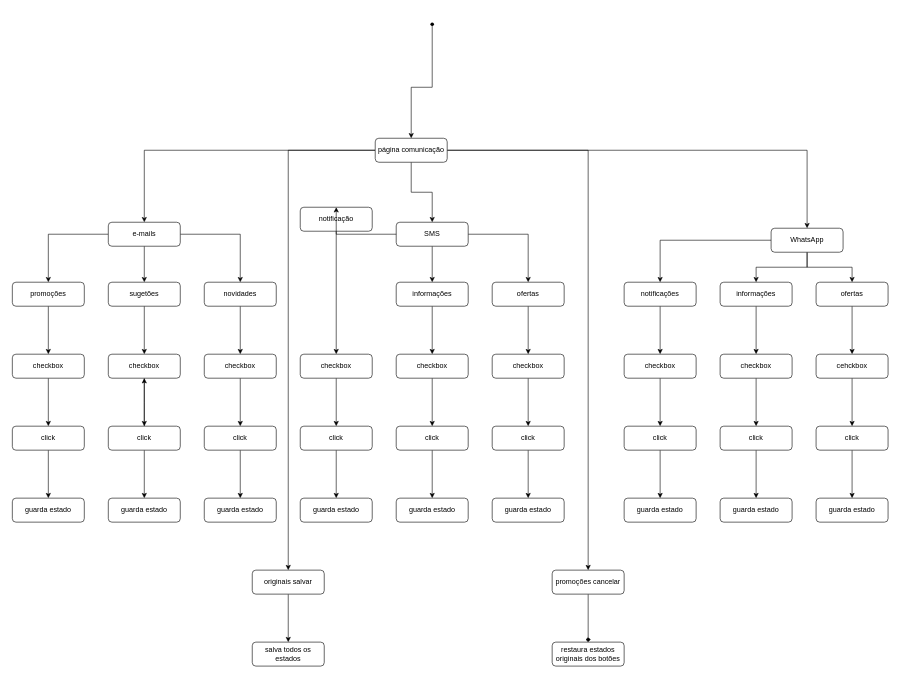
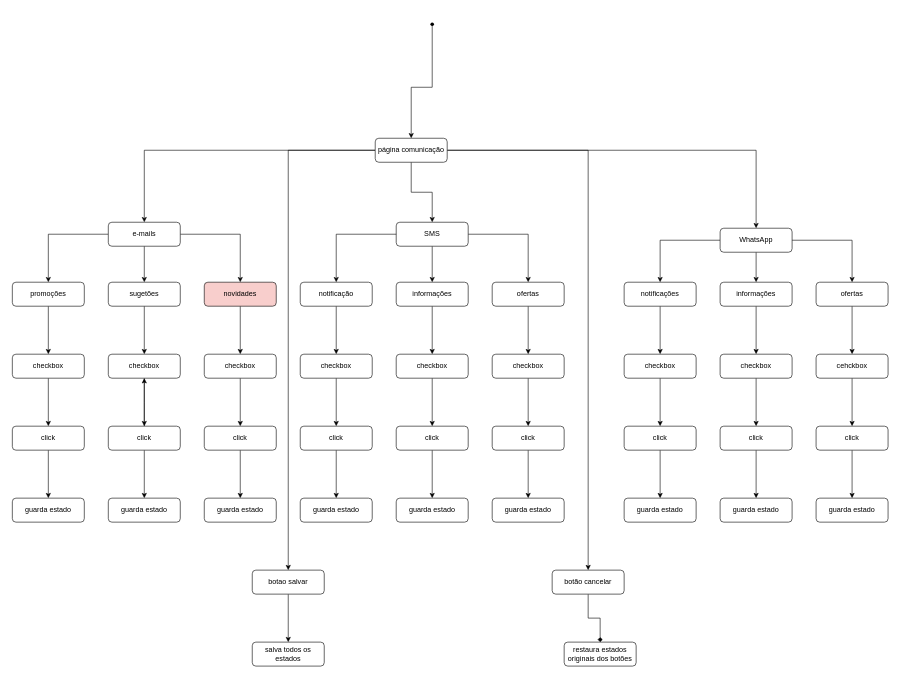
  <mxCell id="0" />
  <mxCell id="1" parent="0" />
  <mxCell id="2" value="" style="edgeStyle=orthogonalEdgeStyle;rounded=0;orthogonalLoop=1;jettySize=auto;html=1;" edge="1" parent="1" source="7" target="13"><mxGeometry relative="1" as="geometry" /></mxCell>
  <mxCell id="3" value="" style="edgeStyle=orthogonalEdgeStyle;rounded=0;orthogonalLoop=1;jettySize=auto;html=1;" edge="1" parent="1" source="7" target="16"><mxGeometry relative="1" as="geometry" /></mxCell>
  <mxCell id="4" value="" style="edgeStyle=orthogonalEdgeStyle;rounded=0;orthogonalLoop=1;jettySize=auto;html=1;" edge="1" parent="1" source="7" target="20"><mxGeometry relative="1" as="geometry" /></mxCell>
  <mxCell id="5" value="" style="edgeStyle=orthogonalEdgeStyle;rounded=0;orthogonalLoop=1;jettySize=auto;html=1;" edge="1" parent="1" source="7" target="59"><mxGeometry relative="1" as="geometry" /></mxCell>
  <mxCell id="6" value="" style="edgeStyle=orthogonalEdgeStyle;rounded=0;orthogonalLoop=1;jettySize=auto;html=1;" edge="1" parent="1" source="7" target="61"><mxGeometry relative="1" as="geometry" /></mxCell>
  <mxCell id="7" value="página comunicação" style="rounded=1;whiteSpace=wrap;html=1;" vertex="1" parent="1"><mxGeometry x="625" y="230" width="120" height="40" as="geometry" /></mxCell>
  <mxCell id="8" value="" style="edgeStyle=orthogonalEdgeStyle;rounded=0;orthogonalLoop=1;jettySize=auto;html=1;" edge="1" parent="1" source="9" target="7"><mxGeometry relative="1" as="geometry" /></mxCell>
  <mxCell id="9" value="" style="shape=waypoint;sketch=0;fillStyle=solid;size=6;pointerEvents=1;points=[];fillColor=none;resizable=0;rotatable=0;perimeter=centerPerimeter;snapToPoint=1;" vertex="1" parent="1"><mxGeometry x="700" y="20" width="40" height="40" as="geometry" /></mxCell>
  <mxCell id="10" value="" style="edgeStyle=orthogonalEdgeStyle;rounded=0;orthogonalLoop=1;jettySize=auto;html=1;" edge="1" parent="1" source="13" target="22"><mxGeometry relative="1" as="geometry" /></mxCell>
  <mxCell id="11" value="" style="edgeStyle=orthogonalEdgeStyle;rounded=0;orthogonalLoop=1;jettySize=auto;html=1;" edge="1" parent="1" source="13" target="24"><mxGeometry relative="1" as="geometry" /></mxCell>
  <mxCell id="12" value="" style="edgeStyle=orthogonalEdgeStyle;rounded=0;orthogonalLoop=1;jettySize=auto;html=1;" edge="1" parent="1" source="13" target="26"><mxGeometry relative="1" as="geometry" /></mxCell>
  <mxCell id="13" value="e-mails" style="rounded=1;whiteSpace=wrap;html=1;" vertex="1" parent="1"><mxGeometry x="180" y="370" width="120" height="40" as="geometry" /></mxCell>
  <mxCell id="14" value="" style="edgeStyle=orthogonalEdgeStyle;rounded=0;orthogonalLoop=1;jettySize=auto;html=1;" edge="1" parent="1" source="16" target="30"><mxGeometry relative="1" as="geometry" /></mxCell>
  <mxCell id="15" style="edgeStyle=orthogonalEdgeStyle;rounded=0;orthogonalLoop=1;jettySize=auto;html=1;exitX=1;exitY=0.5;exitDx=0;exitDy=0;entryX=0.5;entryY=0;entryDx=0;entryDy=0;" edge="1" parent="1" source="16" target="32"><mxGeometry relative="1" as="geometry" /></mxCell>
  <mxCell id="16" value="SMS" style="rounded=1;whiteSpace=wrap;html=1;" vertex="1" parent="1"><mxGeometry x="660" y="370" width="120" height="40" as="geometry" /></mxCell>
  <mxCell id="17" value="" style="edgeStyle=orthogonalEdgeStyle;rounded=0;orthogonalLoop=1;jettySize=auto;html=1;" edge="1" parent="1" source="20" target="37"><mxGeometry relative="1" as="geometry" /></mxCell>
  <mxCell id="18" style="edgeStyle=orthogonalEdgeStyle;rounded=0;orthogonalLoop=1;jettySize=auto;html=1;entryX=0.5;entryY=0;entryDx=0;entryDy=0;" edge="1" parent="1" source="20" target="35"><mxGeometry relative="1" as="geometry" /></mxCell>
  <mxCell id="19" style="edgeStyle=orthogonalEdgeStyle;rounded=0;orthogonalLoop=1;jettySize=auto;html=1;entryX=0.5;entryY=0;entryDx=0;entryDy=0;" edge="1" parent="1" source="20" target="39"><mxGeometry relative="1" as="geometry" /></mxCell>
- <mxCell id="20" value="WhatsApp" style="rounded=1;whiteSpace=wrap;html=1;" vertex="1" parent="1"><mxGeometry x="1285" y="380" width="120" height="40" as="geometry" /></mxCell>
+ <mxCell id="20" value="WhatsApp" style="rounded=1;whiteSpace=wrap;html=1;" vertex="1" parent="1"><mxGeometry x="1200" y="380" width="120" height="40" as="geometry" /></mxCell>
  <mxCell id="21" value="" style="edgeStyle=orthogonalEdgeStyle;rounded=0;orthogonalLoop=1;jettySize=auto;html=1;" edge="1" parent="1" source="22" target="41"><mxGeometry relative="1" as="geometry" /></mxCell>
  <mxCell id="22" value="promoções" style="rounded=1;whiteSpace=wrap;html=1;" vertex="1" parent="1"><mxGeometry x="20" y="470" width="120" height="40" as="geometry" /></mxCell>
  <mxCell id="23" value="" style="edgeStyle=orthogonalEdgeStyle;rounded=0;orthogonalLoop=1;jettySize=auto;html=1;" edge="1" parent="1" source="24" target="43"><mxGeometry relative="1" as="geometry" /></mxCell>
  <mxCell id="24" value="sugetões" style="rounded=1;whiteSpace=wrap;html=1;" vertex="1" parent="1"><mxGeometry x="180" y="470" width="120" height="40" as="geometry" /></mxCell>
  <mxCell id="25" value="" style="edgeStyle=orthogonalEdgeStyle;rounded=0;orthogonalLoop=1;jettySize=auto;html=1;" edge="1" parent="1" source="26" target="45"><mxGeometry relative="1" as="geometry" /></mxCell>
- <mxCell id="26" value="novidades" style="rounded=1;whiteSpace=wrap;html=1;" vertex="1" parent="1"><mxGeometry x="340" y="470" width="120" height="40" as="geometry" /></mxCell>
+ <mxCell id="26" value="novidades" style="rounded=1;whiteSpace=wrap;html=1;fillColor=#f8cecc;" vertex="1" parent="1"><mxGeometry x="340" y="470" width="120" height="40" as="geometry" /></mxCell>
  <mxCell id="27" value="" style="edgeStyle=orthogonalEdgeStyle;rounded=0;orthogonalLoop=1;jettySize=auto;html=1;" edge="1" parent="1" source="28" target="47"><mxGeometry relative="1" as="geometry" /></mxCell>
- <mxCell id="28" value="notificação" style="rounded=1;whiteSpace=wrap;html=1;" vertex="1" parent="1"><mxGeometry x="500" y="345" width="120" height="40" as="geometry" /></mxCell>
+ <mxCell id="28" value="notificação" style="rounded=1;whiteSpace=wrap;html=1;" vertex="1" parent="1"><mxGeometry x="500" y="470" width="120" height="40" as="geometry" /></mxCell>
  <mxCell id="29" value="" style="edgeStyle=orthogonalEdgeStyle;rounded=0;orthogonalLoop=1;jettySize=auto;html=1;" edge="1" parent="1" source="30" target="49"><mxGeometry relative="1" as="geometry" /></mxCell>
  <mxCell id="30" value="informações" style="rounded=1;whiteSpace=wrap;html=1;" vertex="1" parent="1"><mxGeometry x="660" y="470" width="120" height="40" as="geometry" /></mxCell>
  <mxCell id="31" value="" style="edgeStyle=orthogonalEdgeStyle;rounded=0;orthogonalLoop=1;jettySize=auto;html=1;" edge="1" parent="1" source="32" target="51"><mxGeometry relative="1" as="geometry" /></mxCell>
  <mxCell id="32" value="ofertas" style="rounded=1;whiteSpace=wrap;html=1;" vertex="1" parent="1"><mxGeometry x="820" y="470" width="120" height="40" as="geometry" /></mxCell>
  <mxCell id="33" style="edgeStyle=orthogonalEdgeStyle;rounded=0;orthogonalLoop=1;jettySize=auto;html=1;exitX=0;exitY=0.5;exitDx=0;exitDy=0;entryX=0.5;entryY=0;entryDx=0;entryDy=0;" edge="1" parent="1" source="16" target="28"><mxGeometry relative="1" as="geometry"><Array as="points"><mxPoint x="560" y="390" /></Array></mxGeometry></mxCell>
  <mxCell id="34" value="" style="edgeStyle=orthogonalEdgeStyle;rounded=0;orthogonalLoop=1;jettySize=auto;html=1;" edge="1" parent="1" source="35" target="53"><mxGeometry relative="1" as="geometry" /></mxCell>
  <mxCell id="35" value="notificações" style="rounded=1;whiteSpace=wrap;html=1;" vertex="1" parent="1"><mxGeometry x="1040" y="470" width="120" height="40" as="geometry" /></mxCell>
  <mxCell id="36" value="" style="edgeStyle=orthogonalEdgeStyle;rounded=0;orthogonalLoop=1;jettySize=auto;html=1;" edge="1" parent="1" source="37" target="55"><mxGeometry relative="1" as="geometry" /></mxCell>
  <mxCell id="37" value="informações" style="rounded=1;whiteSpace=wrap;html=1;" vertex="1" parent="1"><mxGeometry x="1200" y="470" width="120" height="40" as="geometry" /></mxCell>
  <mxCell id="38" value="" style="edgeStyle=orthogonalEdgeStyle;rounded=0;orthogonalLoop=1;jettySize=auto;html=1;" edge="1" parent="1" source="39" target="57"><mxGeometry relative="1" as="geometry" /></mxCell>
  <mxCell id="39" value="ofertas" style="rounded=1;whiteSpace=wrap;html=1;" vertex="1" parent="1"><mxGeometry x="1360" y="470" width="120" height="40" as="geometry" /></mxCell>
  <mxCell id="40" value="" style="edgeStyle=orthogonalEdgeStyle;rounded=0;orthogonalLoop=1;jettySize=auto;html=1;" edge="1" parent="1" source="41" target="63"><mxGeometry relative="1" as="geometry" /></mxCell>
  <mxCell id="41" value="checkbox" style="rounded=1;whiteSpace=wrap;html=1;" vertex="1" parent="1"><mxGeometry x="20" y="590" width="120" height="40" as="geometry" /></mxCell>
  <mxCell id="42" value="" style="edgeStyle=orthogonalEdgeStyle;rounded=0;orthogonalLoop=1;jettySize=auto;html=1;" edge="1" parent="1" source="43"><mxGeometry relative="1" as="geometry"><mxPoint x="240" y="710" as="targetPoint" /></mxGeometry></mxCell>
  <mxCell id="43" value="checkbox" style="rounded=1;whiteSpace=wrap;html=1;" vertex="1" parent="1"><mxGeometry x="180" y="590" width="120" height="40" as="geometry" /></mxCell>
  <mxCell id="44" value="" style="edgeStyle=orthogonalEdgeStyle;rounded=0;orthogonalLoop=1;jettySize=auto;html=1;" edge="1" parent="1" source="45" target="70"><mxGeometry relative="1" as="geometry" /></mxCell>
  <mxCell id="45" value="checkbox" style="rounded=1;whiteSpace=wrap;html=1;" vertex="1" parent="1"><mxGeometry x="340" y="590" width="120" height="40" as="geometry" /></mxCell>
  <mxCell id="46" value="" style="edgeStyle=orthogonalEdgeStyle;rounded=0;orthogonalLoop=1;jettySize=auto;html=1;" edge="1" parent="1" source="47" target="73"><mxGeometry relative="1" as="geometry" /></mxCell>
  <mxCell id="47" value="checkbox" style="rounded=1;whiteSpace=wrap;html=1;" vertex="1" parent="1"><mxGeometry x="500" y="590" width="120" height="40" as="geometry" /></mxCell>
  <mxCell id="48" value="" style="edgeStyle=orthogonalEdgeStyle;rounded=0;orthogonalLoop=1;jettySize=auto;html=1;" edge="1" parent="1" source="49" target="76"><mxGeometry relative="1" as="geometry" /></mxCell>
  <mxCell id="49" value="checkbox" style="rounded=1;whiteSpace=wrap;html=1;" vertex="1" parent="1"><mxGeometry x="660" y="590" width="120" height="40" as="geometry" /></mxCell>
  <mxCell id="50" value="" style="edgeStyle=orthogonalEdgeStyle;rounded=0;orthogonalLoop=1;jettySize=auto;html=1;" edge="1" parent="1" source="51" target="79"><mxGeometry relative="1" as="geometry" /></mxCell>
  <mxCell id="51" value="checkbox" style="rounded=1;whiteSpace=wrap;html=1;" vertex="1" parent="1"><mxGeometry x="820" y="590" width="120" height="40" as="geometry" /></mxCell>
  <mxCell id="52" value="" style="edgeStyle=orthogonalEdgeStyle;rounded=0;orthogonalLoop=1;jettySize=auto;html=1;" edge="1" parent="1" source="53" target="82"><mxGeometry relative="1" as="geometry" /></mxCell>
  <mxCell id="53" value="checkbox" style="rounded=1;whiteSpace=wrap;html=1;" vertex="1" parent="1"><mxGeometry x="1040" y="590" width="120" height="40" as="geometry" /></mxCell>
  <mxCell id="54" value="" style="edgeStyle=orthogonalEdgeStyle;rounded=0;orthogonalLoop=1;jettySize=auto;html=1;" edge="1" parent="1" source="55" target="85"><mxGeometry relative="1" as="geometry" /></mxCell>
  <mxCell id="55" value="checkbox" style="rounded=1;whiteSpace=wrap;html=1;" vertex="1" parent="1"><mxGeometry x="1200" y="590" width="120" height="40" as="geometry" /></mxCell>
  <mxCell id="56" value="" style="edgeStyle=orthogonalEdgeStyle;rounded=0;orthogonalLoop=1;jettySize=auto;html=1;" edge="1" parent="1" source="57" target="88"><mxGeometry relative="1" as="geometry" /></mxCell>
  <mxCell id="57" value="cehckbox" style="rounded=1;whiteSpace=wrap;html=1;" vertex="1" parent="1"><mxGeometry x="1360" y="590" width="120" height="40" as="geometry" /></mxCell>
  <mxCell id="58" value="" style="edgeStyle=orthogonalEdgeStyle;rounded=0;orthogonalLoop=1;jettySize=auto;html=1;" edge="1" parent="1" source="59" target="91"><mxGeometry relative="1" as="geometry" /></mxCell>
- <mxCell id="59" value="originais salvar" style="rounded=1;whiteSpace=wrap;html=1;" vertex="1" parent="1"><mxGeometry x="420" y="950" width="120" height="40" as="geometry" /></mxCell>
+ <mxCell id="59" value="botao salvar" style="rounded=1;whiteSpace=wrap;html=1;" vertex="1" parent="1"><mxGeometry x="420" y="950" width="120" height="40" as="geometry" /></mxCell>
  <mxCell id="60" value="" style="edgeStyle=orthogonalEdgeStyle;rounded=0;orthogonalLoop=1;jettySize=auto;html=1;endArrow=diamond;" edge="1" parent="1" source="61" target="90"><mxGeometry relative="1" as="geometry" /></mxCell>
- <mxCell id="61" value="promoções cancelar" style="rounded=1;whiteSpace=wrap;html=1;" vertex="1" parent="1"><mxGeometry x="920" y="950" width="120" height="40" as="geometry" /></mxCell>
+ <mxCell id="61" value="botão cancelar" style="rounded=1;whiteSpace=wrap;html=1;" vertex="1" parent="1"><mxGeometry x="920" y="950" width="120" height="40" as="geometry" /></mxCell>
  <mxCell id="62" value="" style="edgeStyle=orthogonalEdgeStyle;rounded=0;orthogonalLoop=1;jettySize=auto;html=1;" edge="1" parent="1" source="63" target="64"><mxGeometry relative="1" as="geometry" /></mxCell>
  <mxCell id="63" value="click" style="rounded=1;whiteSpace=wrap;html=1;" vertex="1" parent="1"><mxGeometry x="20" y="710" width="120" height="40" as="geometry" /></mxCell>
  <mxCell id="64" value="guarda estado" style="rounded=1;whiteSpace=wrap;html=1;" vertex="1" parent="1"><mxGeometry x="20" y="830" width="120" height="40" as="geometry" /></mxCell>
  <mxCell id="65" value="" style="edgeStyle=orthogonalEdgeStyle;rounded=0;orthogonalLoop=1;jettySize=auto;html=1;" edge="1" parent="1" source="67" target="68"><mxGeometry relative="1" as="geometry" /></mxCell>
  <mxCell id="66" value="" style="edgeStyle=orthogonalEdgeStyle;rounded=0;orthogonalLoop=1;jettySize=auto;html=1;exitX=0.5;exitY=0;exitDx=0;exitDy=0;exitPerimeter=0;" edge="1" parent="1" source="67" target="43"><mxGeometry relative="1" as="geometry" /></mxCell>
  <mxCell id="67" value="click" style="rounded=1;whiteSpace=wrap;html=1;" vertex="1" parent="1"><mxGeometry x="180" y="710" width="120" height="40" as="geometry" /></mxCell>
  <mxCell id="68" value="guarda estado" style="rounded=1;whiteSpace=wrap;html=1;" vertex="1" parent="1"><mxGeometry x="180" y="830" width="120" height="40" as="geometry" /></mxCell>
  <mxCell id="69" value="" style="edgeStyle=orthogonalEdgeStyle;rounded=0;orthogonalLoop=1;jettySize=auto;html=1;" edge="1" parent="1" source="70" target="71"><mxGeometry relative="1" as="geometry" /></mxCell>
  <mxCell id="70" value="click" style="rounded=1;whiteSpace=wrap;html=1;" vertex="1" parent="1"><mxGeometry x="340" y="710" width="120" height="40" as="geometry" /></mxCell>
  <mxCell id="71" value="guarda estado" style="rounded=1;whiteSpace=wrap;html=1;" vertex="1" parent="1"><mxGeometry x="340" y="830" width="120" height="40" as="geometry" /></mxCell>
  <mxCell id="72" value="" style="edgeStyle=orthogonalEdgeStyle;rounded=0;orthogonalLoop=1;jettySize=auto;html=1;" edge="1" parent="1" source="73" target="74"><mxGeometry relative="1" as="geometry" /></mxCell>
  <mxCell id="73" value="click" style="rounded=1;whiteSpace=wrap;html=1;" vertex="1" parent="1"><mxGeometry x="500" y="710" width="120" height="40" as="geometry" /></mxCell>
  <mxCell id="74" value="guarda estado" style="rounded=1;whiteSpace=wrap;html=1;" vertex="1" parent="1"><mxGeometry x="500" y="830" width="120" height="40" as="geometry" /></mxCell>
  <mxCell id="75" value="" style="edgeStyle=orthogonalEdgeStyle;rounded=0;orthogonalLoop=1;jettySize=auto;html=1;" edge="1" parent="1" source="76" target="77"><mxGeometry relative="1" as="geometry" /></mxCell>
  <mxCell id="76" value="click" style="rounded=1;whiteSpace=wrap;html=1;" vertex="1" parent="1"><mxGeometry x="660" y="710" width="120" height="40" as="geometry" /></mxCell>
  <mxCell id="77" value="guarda estado" style="rounded=1;whiteSpace=wrap;html=1;" vertex="1" parent="1"><mxGeometry x="660" y="830" width="120" height="40" as="geometry" /></mxCell>
  <mxCell id="78" value="" style="edgeStyle=orthogonalEdgeStyle;rounded=0;orthogonalLoop=1;jettySize=auto;html=1;" edge="1" parent="1" source="79" target="80"><mxGeometry relative="1" as="geometry" /></mxCell>
  <mxCell id="79" value="click" style="rounded=1;whiteSpace=wrap;html=1;" vertex="1" parent="1"><mxGeometry x="820" y="710" width="120" height="40" as="geometry" /></mxCell>
  <mxCell id="80" value="guarda estado" style="rounded=1;whiteSpace=wrap;html=1;" vertex="1" parent="1"><mxGeometry x="820" y="830" width="120" height="40" as="geometry" /></mxCell>
  <mxCell id="81" value="" style="edgeStyle=orthogonalEdgeStyle;rounded=0;orthogonalLoop=1;jettySize=auto;html=1;" edge="1" parent="1" source="82" target="83"><mxGeometry relative="1" as="geometry" /></mxCell>
  <mxCell id="82" value="click" style="rounded=1;whiteSpace=wrap;html=1;" vertex="1" parent="1"><mxGeometry x="1040" y="710" width="120" height="40" as="geometry" /></mxCell>
  <mxCell id="83" value="guarda estado" style="rounded=1;whiteSpace=wrap;html=1;" vertex="1" parent="1"><mxGeometry x="1040" y="830" width="120" height="40" as="geometry" /></mxCell>
  <mxCell id="84" value="" style="edgeStyle=orthogonalEdgeStyle;rounded=0;orthogonalLoop=1;jettySize=auto;html=1;" edge="1" parent="1" source="85" target="86"><mxGeometry relative="1" as="geometry" /></mxCell>
  <mxCell id="85" value="click" style="rounded=1;whiteSpace=wrap;html=1;" vertex="1" parent="1"><mxGeometry x="1200" y="710" width="120" height="40" as="geometry" /></mxCell>
  <mxCell id="86" value="guarda estado" style="rounded=1;whiteSpace=wrap;html=1;" vertex="1" parent="1"><mxGeometry x="1200" y="830" width="120" height="40" as="geometry" /></mxCell>
  <mxCell id="87" value="" style="edgeStyle=orthogonalEdgeStyle;rounded=0;orthogonalLoop=1;jettySize=auto;html=1;" edge="1" parent="1" source="88" target="89"><mxGeometry relative="1" as="geometry" /></mxCell>
  <mxCell id="88" value="click" style="rounded=1;whiteSpace=wrap;html=1;" vertex="1" parent="1"><mxGeometry x="1360" y="710" width="120" height="40" as="geometry" /></mxCell>
  <mxCell id="89" value="guarda estado" style="rounded=1;whiteSpace=wrap;html=1;" vertex="1" parent="1"><mxGeometry x="1360" y="830" width="120" height="40" as="geometry" /></mxCell>
- <mxCell id="90" value="restaura estados originais dos botões" style="rounded=1;whiteSpace=wrap;html=1;" vertex="1" parent="1"><mxGeometry x="920" y="1070" width="120" height="40" as="geometry" /></mxCell>
+ <mxCell id="90" value="restaura estados originais dos botões" style="rounded=1;whiteSpace=wrap;html=1;" vertex="1" parent="1"><mxGeometry x="940" y="1070" width="120" height="40" as="geometry" /></mxCell>
  <mxCell id="91" value="salva todos os estados" style="rounded=1;whiteSpace=wrap;html=1;" vertex="1" parent="1"><mxGeometry x="420" y="1070" width="120" height="40" as="geometry" /></mxCell>
